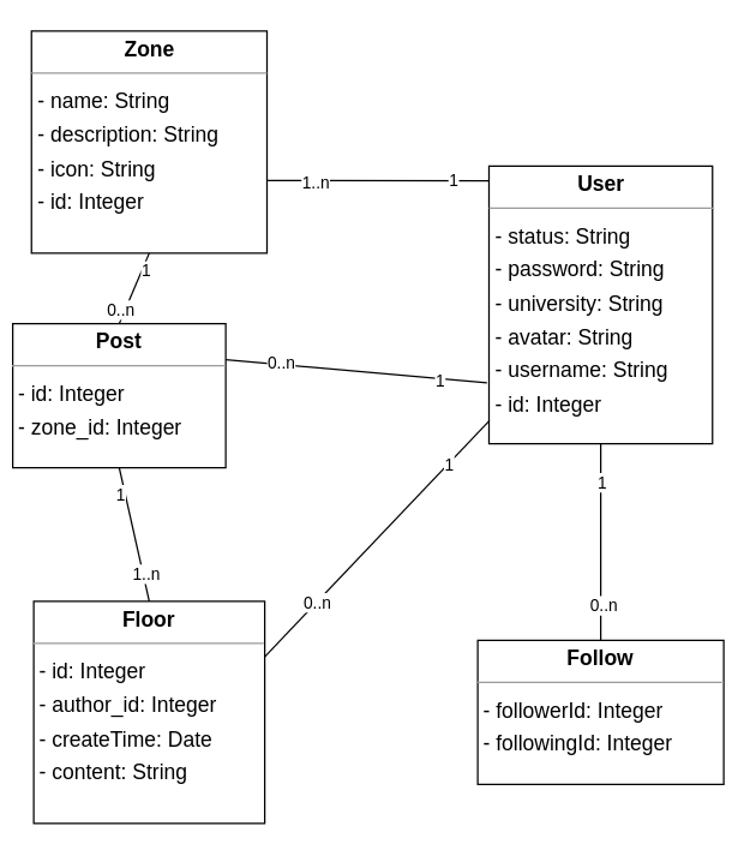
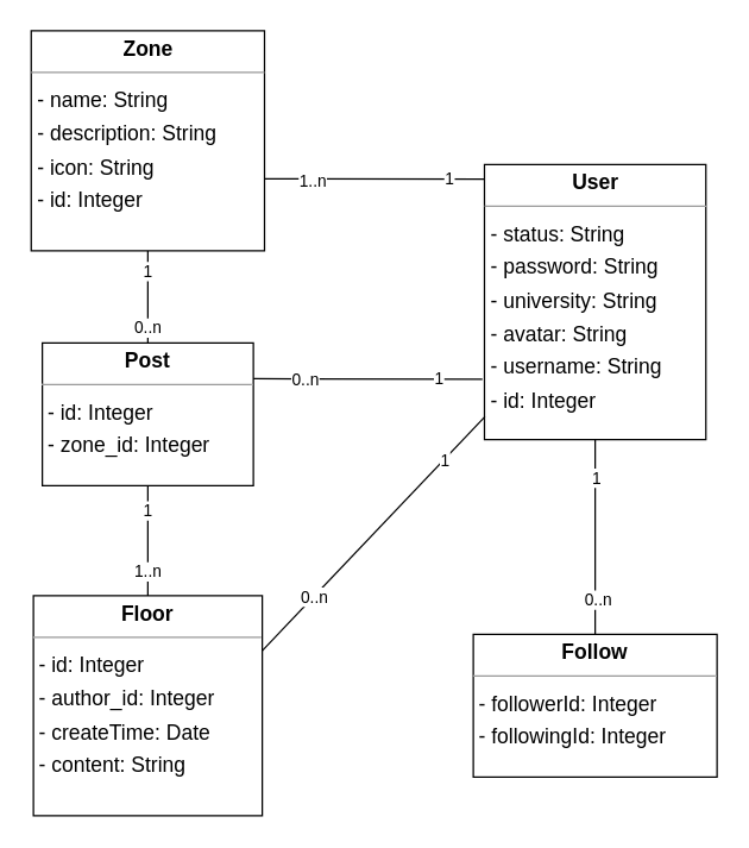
  <mxCell id="0" />
  <mxCell id="1" parent="0" />
  <mxCell id="2" value="&lt;p style=&quot;margin:0px;margin-top:4px;text-align:center;&quot;&gt;&lt;b&gt;Floor&lt;/b&gt;&lt;/p&gt;&lt;hr size=&quot;1&quot;/&gt;&lt;p style=&quot;margin:0 0 0 4px;line-height:1.6;&quot;&gt;- id: Integer&lt;br/&gt;- author_id: Integer&lt;br/&gt;- createTime: Date&lt;br/&gt;- content: String&lt;/p&gt;" style="verticalAlign=top;align=left;overflow=fill;fontSize=14;fontFamily=Helvetica;html=1;rounded=0;shadow=0;comic=0;labelBackgroundColor=none;strokeWidth=1;" parent="1" vertex="1"><mxGeometry x="22" y="400" width="154" height="148" as="geometry" /></mxCell>
  <mxCell id="3" value="&lt;p style=&quot;margin:0px;margin-top:4px;text-align:center;&quot;&gt;&lt;b&gt;Follow&lt;/b&gt;&lt;/p&gt;&lt;hr size=&quot;1&quot;/&gt;&lt;p style=&quot;margin:0 0 0 4px;line-height:1.6;&quot;&gt;- followerId: Integer&lt;br/&gt;- followingId: Integer&lt;/p&gt;" style="verticalAlign=top;align=left;overflow=fill;fontSize=14;fontFamily=Helvetica;html=1;rounded=0;shadow=0;comic=0;labelBackgroundColor=none;strokeWidth=1;" parent="1" vertex="1"><mxGeometry x="318" y="426" width="164" height="96" as="geometry" /></mxCell>
- <mxCell id="4" value="&lt;p style=&quot;margin:0px;margin-top:4px;text-align:center;&quot;&gt;&lt;b&gt;Post&lt;/b&gt;&lt;/p&gt;&lt;hr size=&quot;1&quot;/&gt;&lt;p style=&quot;margin:0 0 0 4px;line-height:1.6;&quot;&gt;- id: Integer&lt;br/&gt;- zone_id: Integer&lt;/p&gt;" style="verticalAlign=top;align=left;overflow=fill;fontSize=14;fontFamily=Helvetica;html=1;rounded=0;shadow=0;comic=0;labelBackgroundColor=none;strokeWidth=1;" parent="1" vertex="1"><mxGeometry x="8" y="215" width="142" height="96" as="geometry" /></mxCell>
+ <mxCell id="4" value="&lt;p style=&quot;margin:0px;margin-top:4px;text-align:center;&quot;&gt;&lt;b&gt;Post&lt;/b&gt;&lt;/p&gt;&lt;hr size=&quot;1&quot;/&gt;&lt;p style=&quot;margin:0 0 0 4px;line-height:1.6;&quot;&gt;- id: Integer&lt;br/&gt;- zone_id: Integer&lt;/p&gt;" style="verticalAlign=top;align=left;overflow=fill;fontSize=14;fontFamily=Helvetica;html=1;rounded=0;shadow=0;comic=0;labelBackgroundColor=none;strokeWidth=1;" parent="1" vertex="1"><mxGeometry x="28" y="230" width="142" height="96" as="geometry" /></mxCell>
  <mxCell id="5" value="&lt;p style=&quot;margin:0px;margin-top:4px;text-align:center;&quot;&gt;&lt;b&gt;User&lt;/b&gt;&lt;/p&gt;&lt;hr size=&quot;1&quot;/&gt;&lt;p style=&quot;margin:0 0 0 4px;line-height:1.6;&quot;&gt;- status: String&lt;br/&gt;- password: String&lt;br/&gt;- university: String&lt;br/&gt;- avatar: String&lt;br/&gt;- username: String&lt;br/&gt;- id: Integer&lt;/p&gt;" style="verticalAlign=top;align=left;overflow=fill;fontSize=14;fontFamily=Helvetica;html=1;rounded=0;shadow=0;comic=0;labelBackgroundColor=none;strokeWidth=1;" parent="1" vertex="1"><mxGeometry x="325.5" y="110" width="149" height="185" as="geometry" /></mxCell>
  <mxCell id="6" value="&lt;p style=&quot;margin:0px;margin-top:4px;text-align:center;&quot;&gt;&lt;b&gt;Zone&lt;/b&gt;&lt;/p&gt;&lt;hr size=&quot;1&quot;/&gt;&lt;p style=&quot;margin:0 0 0 4px;line-height:1.6;&quot;&gt;- name: String&lt;br/&gt;- description: String&lt;br/&gt;- icon: String&lt;br/&gt;- id: Integer&lt;/p&gt;" style="verticalAlign=top;align=left;overflow=fill;fontSize=14;fontFamily=Helvetica;html=1;rounded=0;shadow=0;comic=0;labelBackgroundColor=none;strokeWidth=1;" parent="1" vertex="1"><mxGeometry x="20.5" y="20" width="157" height="148" as="geometry" /></mxCell>
  <mxCell id="7" value="" style="endArrow=none;html=1;rounded=0;entryX=0.5;entryY=0;entryDx=0;entryDy=0;exitX=0.5;exitY=1;exitDx=0;exitDy=0;" edge="1" parent="1" source="5" target="3"><mxGeometry width="50" height="50" relative="1" as="geometry"><mxPoint x="400" y="300" as="sourcePoint" /><mxPoint x="357.33" y="460" as="targetPoint" /></mxGeometry></mxCell>
  <mxCell id="8" value="1" style="edgeLabel;html=1;align=center;verticalAlign=middle;resizable=0;points=[];" vertex="1" connectable="0" parent="7"><mxGeometry x="-0.798" relative="1" as="geometry"><mxPoint y="12" as="offset" /></mxGeometry></mxCell>
  <mxCell id="9" value="0..n" style="edgeLabel;html=1;align=center;verticalAlign=middle;resizable=0;points=[];" vertex="1" connectable="0" parent="7"><mxGeometry x="0.841" y="1" relative="1" as="geometry"><mxPoint y="-14" as="offset" /></mxGeometry></mxCell>
  <mxCell id="10" value="" style="endArrow=none;html=1;rounded=0;entryX=0.002;entryY=0.917;entryDx=0;entryDy=0;exitX=1;exitY=0.25;exitDx=0;exitDy=0;entryPerimeter=0;" edge="1" parent="1" source="2" target="5"><mxGeometry width="50" height="50" relative="1" as="geometry"><mxPoint x="153" y="222.5" as="sourcePoint" /><mxPoint x="168" y="26" as="targetPoint" /></mxGeometry></mxCell>
  <mxCell id="11" value="0..n" style="edgeLabel;html=1;align=center;verticalAlign=middle;resizable=0;points=[];" vertex="1" connectable="0" parent="10"><mxGeometry x="-0.798" relative="1" as="geometry"><mxPoint x="19" y="-21" as="offset" /></mxGeometry></mxCell>
  <mxCell id="12" value="1" style="edgeLabel;html=1;align=center;verticalAlign=middle;resizable=0;points=[];" vertex="1" connectable="0" parent="10"><mxGeometry x="0.841" y="1" relative="1" as="geometry"><mxPoint x="-15" y="17" as="offset" /></mxGeometry></mxCell>
  <mxCell id="13" value="" style="endArrow=none;html=1;rounded=0;entryX=1;entryY=0.673;entryDx=0;entryDy=0;exitX=-0.001;exitY=0.053;exitDx=0;exitDy=0;entryPerimeter=0;exitPerimeter=0;" edge="1" parent="1" source="5" target="6"><mxGeometry width="50" height="50" relative="1" as="geometry"><mxPoint x="357.33" y="410" as="sourcePoint" /><mxPoint x="495.33" y="410" as="targetPoint" /></mxGeometry></mxCell>
  <mxCell id="14" value="1" style="edgeLabel;html=1;align=center;verticalAlign=middle;resizable=0;points=[];" vertex="1" connectable="0" parent="13"><mxGeometry x="-0.798" relative="1" as="geometry"><mxPoint x="-9" as="offset" /></mxGeometry></mxCell>
  <mxCell id="15" value="1..n" style="edgeLabel;html=1;align=center;verticalAlign=middle;resizable=0;points=[];" vertex="1" connectable="0" parent="13"><mxGeometry x="0.841" y="1" relative="1" as="geometry"><mxPoint x="20" as="offset" /></mxGeometry></mxCell>
  <mxCell id="16" value="" style="endArrow=none;html=1;rounded=0;entryX=0.5;entryY=0;entryDx=0;entryDy=0;exitX=0.5;exitY=1;exitDx=0;exitDy=0;" edge="1" parent="1" source="4" target="2"><mxGeometry width="50" height="50" relative="1" as="geometry"><mxPoint x="162.5" y="330" as="sourcePoint" /><mxPoint x="300.5" y="330" as="targetPoint" /></mxGeometry></mxCell>
  <mxCell id="17" value="1" style="edgeLabel;html=1;align=center;verticalAlign=middle;resizable=0;points=[];" vertex="1" connectable="0" parent="16"><mxGeometry x="-0.798" relative="1" as="geometry"><mxPoint x="-1" y="9" as="offset" /></mxGeometry></mxCell>
  <mxCell id="18" value="1..n" style="edgeLabel;html=1;align=center;verticalAlign=middle;resizable=0;points=[];" vertex="1" connectable="0" parent="16"><mxGeometry x="0.841" y="1" relative="1" as="geometry"><mxPoint x="-2" y="-11" as="offset" /></mxGeometry></mxCell>
  <mxCell id="19" value="" style="endArrow=none;html=1;rounded=0;entryX=0.5;entryY=1;entryDx=0;entryDy=0;exitX=0.5;exitY=0;exitDx=0;exitDy=0;" edge="1" parent="1" source="4" target="6"><mxGeometry width="50" height="50" relative="1" as="geometry"><mxPoint x="277" y="206" as="sourcePoint" /><mxPoint x="187" y="116" as="targetPoint" /></mxGeometry></mxCell>
  <mxCell id="20" value="0..n" style="edgeLabel;html=1;align=center;verticalAlign=middle;resizable=0;points=[];" vertex="1" connectable="0" parent="19"><mxGeometry x="-0.798" relative="1" as="geometry"><mxPoint x="-1" y="-5" as="offset" /></mxGeometry></mxCell>
  <mxCell id="21" value="1" style="edgeLabel;html=1;align=center;verticalAlign=middle;resizable=0;points=[];" vertex="1" connectable="0" parent="19"><mxGeometry x="0.841" y="1" relative="1" as="geometry"><mxPoint y="8" as="offset" /></mxGeometry></mxCell>
  <mxCell id="22" value="" style="endArrow=none;html=1;rounded=0;entryX=-0.009;entryY=0.781;entryDx=0;entryDy=0;exitX=1;exitY=0.25;exitDx=0;exitDy=0;entryPerimeter=0;" edge="1" parent="1" source="4" target="5"><mxGeometry width="50" height="50" relative="1" as="geometry"><mxPoint x="180" y="290" as="sourcePoint" /><mxPoint x="336" y="290" as="targetPoint" /></mxGeometry></mxCell>
  <mxCell id="23" value="0..n" style="edgeLabel;html=1;align=center;verticalAlign=middle;resizable=0;points=[];" vertex="1" connectable="0" parent="22"><mxGeometry x="-0.798" relative="1" as="geometry"><mxPoint x="19" as="offset" /></mxGeometry></mxCell>
  <mxCell id="24" value="1" style="edgeLabel;html=1;align=center;verticalAlign=middle;resizable=0;points=[];" vertex="1" connectable="0" parent="22"><mxGeometry x="0.841" y="1" relative="1" as="geometry"><mxPoint x="-18" as="offset" /></mxGeometry></mxCell>
